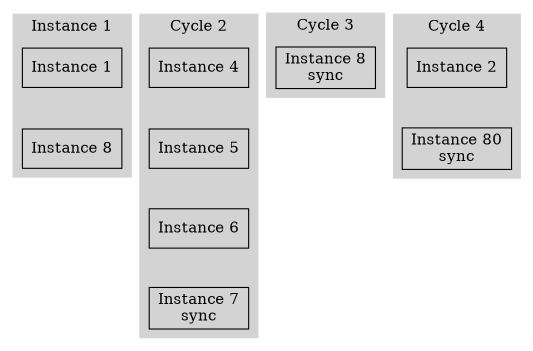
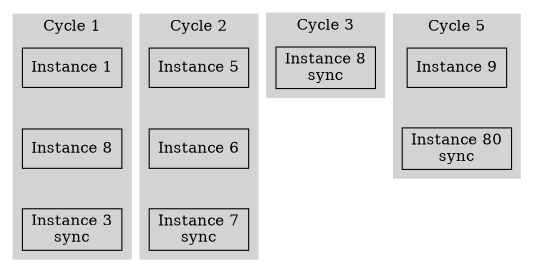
  digraph {
    node [shape=box]
    edge [style=invis]
    n1 [label="Instance 1"]
    n2 [label="Instance 8"]
-   n4 [label="Instance 4"]
+   n3 [label="Instance 3\nsync"]
    n5 [label="Instance 5"]
    n6 [label="Instance 6"]
    n7 [label="Instance 7\nsync"]
    n8 [label="Instance 8\nsync"]
-   n9 [label="Instance 2"]
+   n9 [label="Instance 9"]
    n10 [label="Instance 80\nsync"]
    subgraph cluster_1 {
      color=lightgrey
-     label="Instance 1"
+     label="Cycle 1"
      style=filled
      n1
      n2
+     n3
    }
    subgraph cluster_2 {
      color=lightgrey
      label="Cycle 2"
      style=filled
-     n4
      n5
      n6
      n7
    }
    subgraph cluster_3 {
      color=lightgrey
      label="Cycle 3"
      style=filled
      n8
    }
    subgraph cluster_4 {
      color=lightgrey
-     label="Cycle 4"
+     label="Cycle 5"
      style=filled
      n9
      n10
    }
    n1 -> n2
-   n4 -> n5
+   n2 -> n3
    n5 -> n6
    n6 -> n7
    n9 -> n10
  }
